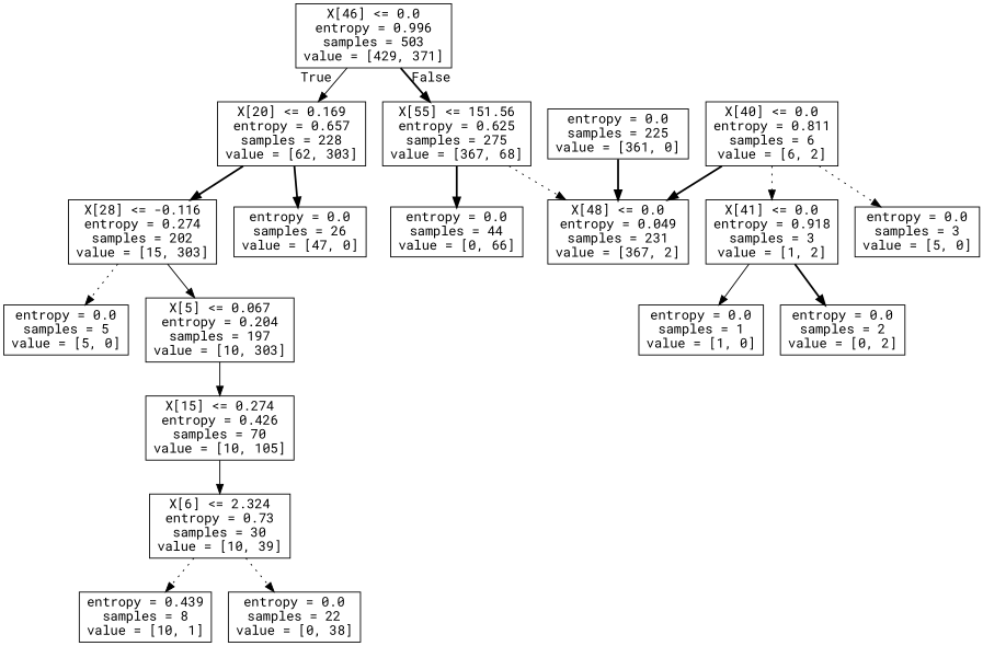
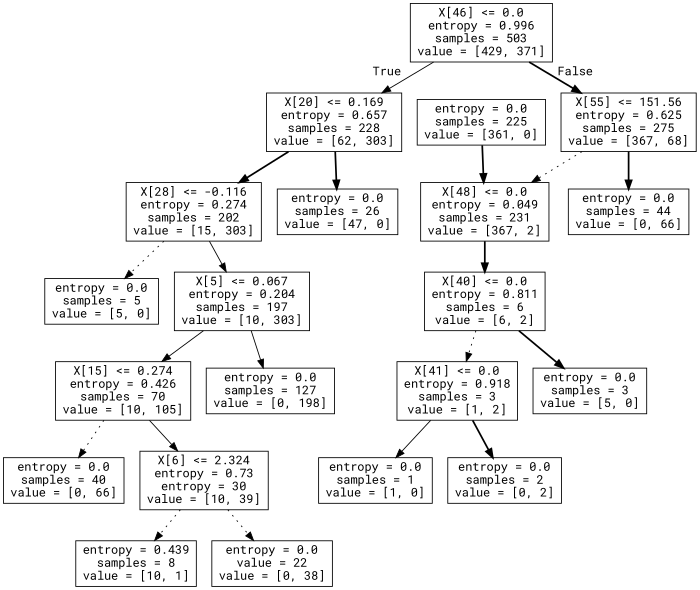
  digraph {
    fontname="Roboto Mono"
    node [fontname="Roboto Mono" shape=box]
    edge [fontname="Roboto Mono" style=bold]
    n1 [label="X[46] <= 0.0\nentropy = 0.996\nsamples = 503\nvalue = [429, 371]"]
    n2 [label="X[20] <= 0.169\nentropy = 0.657\nsamples = 228\nvalue = [62, 303]"]
    n3 [label="X[55] <= 151.56\nentropy = 0.625\nsamples = 275\nvalue = [367, 68]"]
    n4 [label="X[28] <= -0.116\nentropy = 0.274\nsamples = 202\nvalue = [15, 303]"]
    n5 [label="entropy = 0.0\nsamples = 26\nvalue = [47, 0]"]
    n6 [label="X[48] <= 0.0\nentropy = 0.049\nsamples = 231\nvalue = [367, 2]"]
    n7 [label="entropy = 0.0\nsamples = 44\nvalue = [0, 66]"]
    n8 [label="entropy = 0.0\nsamples = 5\nvalue = [5, 0]"]
    n9 [label="X[5] <= 0.067\nentropy = 0.204\nsamples = 197\nvalue = [10, 303]"]
    n10 [label="X[15] <= 0.274\nentropy = 0.426\nsamples = 70\nvalue = [10, 105]"]
-   n13 [label="X[6] <= 2.324\nentropy = 0.73\nsamples = 30\nvalue = [10, 39]"]
+   n11 [label="entropy = 0.0\nsamples = 127\nvalue = [0, 198]"]
+   n12 [label="entropy = 0.0\nsamples = 40\nvalue = [0, 66]"]
+   n13 [label="X[6] <= 2.324\nentropy = 0.73\nentropy = 30\nvalue = [10, 39]"]
    n14 [label="entropy = 0.439\nsamples = 8\nvalue = [10, 1]"]
-   n15 [label="entropy = 0.0\nsamples = 22\nvalue = [0, 38]"]
+   n15 [label="entropy = 0.0\nvalue = 22\nvalue = [0, 38]"]
    n16 [label="X[40] <= 0.0\nentropy = 0.811\nsamples = 6\nvalue = [6, 2]"]
    n17 [label="X[41] <= 0.0\nentropy = 0.918\nsamples = 3\nvalue = [1, 2]"]
    n18 [label="entropy = 0.0\nsamples = 3\nvalue = [5, 0]"]
    n19 [label="entropy = 0.0\nsamples = 225\nvalue = [361, 0]"]
    n20 [label="entropy = 0.0\nsamples = 1\nvalue = [1, 0]"]
    n21 [label="entropy = 0.0\nsamples = 2\nvalue = [0, 2]"]
    n1 -> n2 [headlabel=True labelangle=45 labeldistance=2.5 style=solid]
    n1 -> n3 [headlabel=False labelangle=-45 labeldistance=2.5]
    n2 -> n4
    n2 -> n5
    n3 -> n6 [style=dotted]
    n3 -> n7
    n4 -> n8 [style=dotted]
    n4 -> n9 [style=solid]
-   n16 -> n6
+   n6 -> n16
    n9 -> n10 [style=solid]
+   n9 -> n11 [style=solid]
+   n10 -> n12 [style=dotted]
    n10 -> n13 [style=solid]
    n13 -> n14 [style=dotted]
    n13 -> n15 [style=dotted]
    n16 -> n17 [style=dotted]
-   n16 -> n18 [style=dotted]
+   n16 -> n18
    n17 -> n20 [style=solid]
    n17 -> n21
    n19 -> n6
  }
